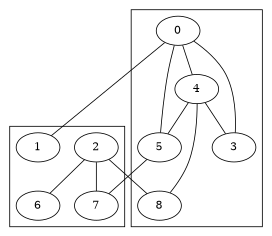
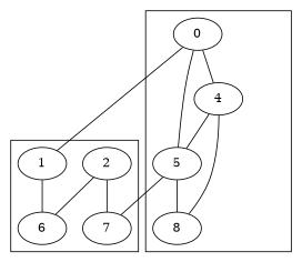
  strict graph {
    fontname="DejaVu Serif"
    node [fontname="DejaVu Serif"]
    edge [fontname="DejaVu Serif"]
    1
    2
    6
    7
    0
-   3
    4
    5
    8
    subgraph cluster_1 {
      1
      2
      6
      7
    }
    subgraph cluster_2 {
      0
-     3
      4
      5
      8
    }
+   1 -- 6
    2 -- 6
    2 -- 7
    0 -- 1
-   0 -- 3
    0 -- 4
    0 -- 5
-   4 -- 3
    4 -- 5
    4 -- 8
    5 -- 7
-   2 -- 8
+   5 -- 8
  }
